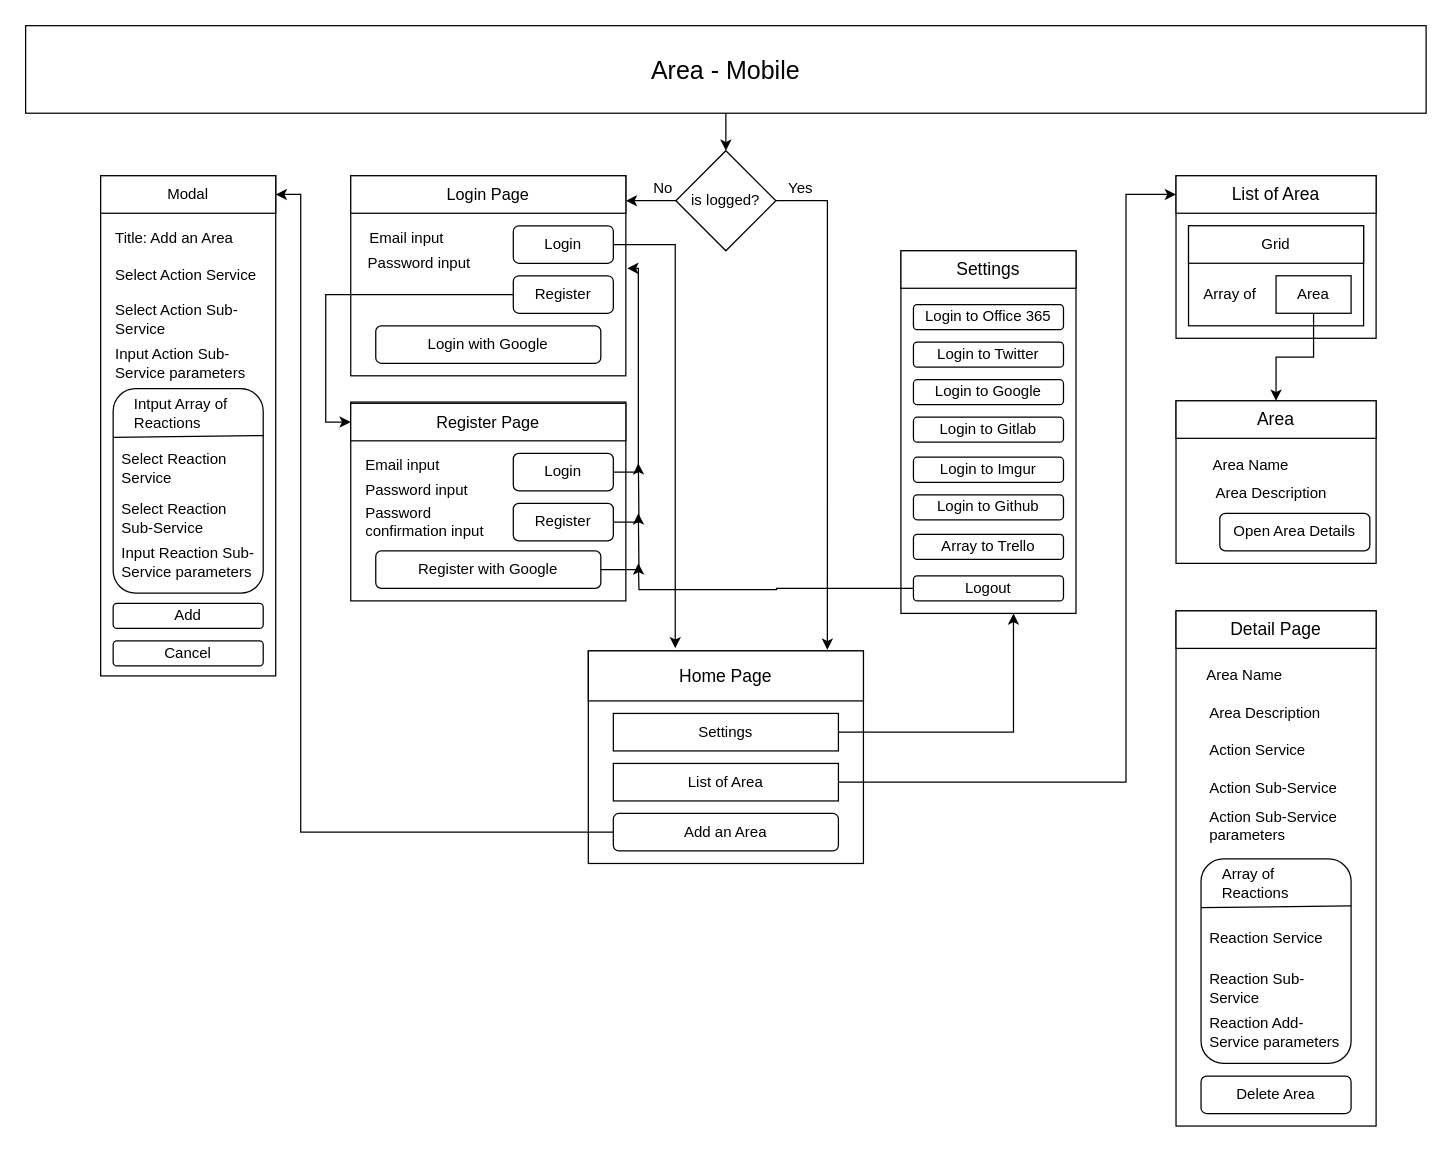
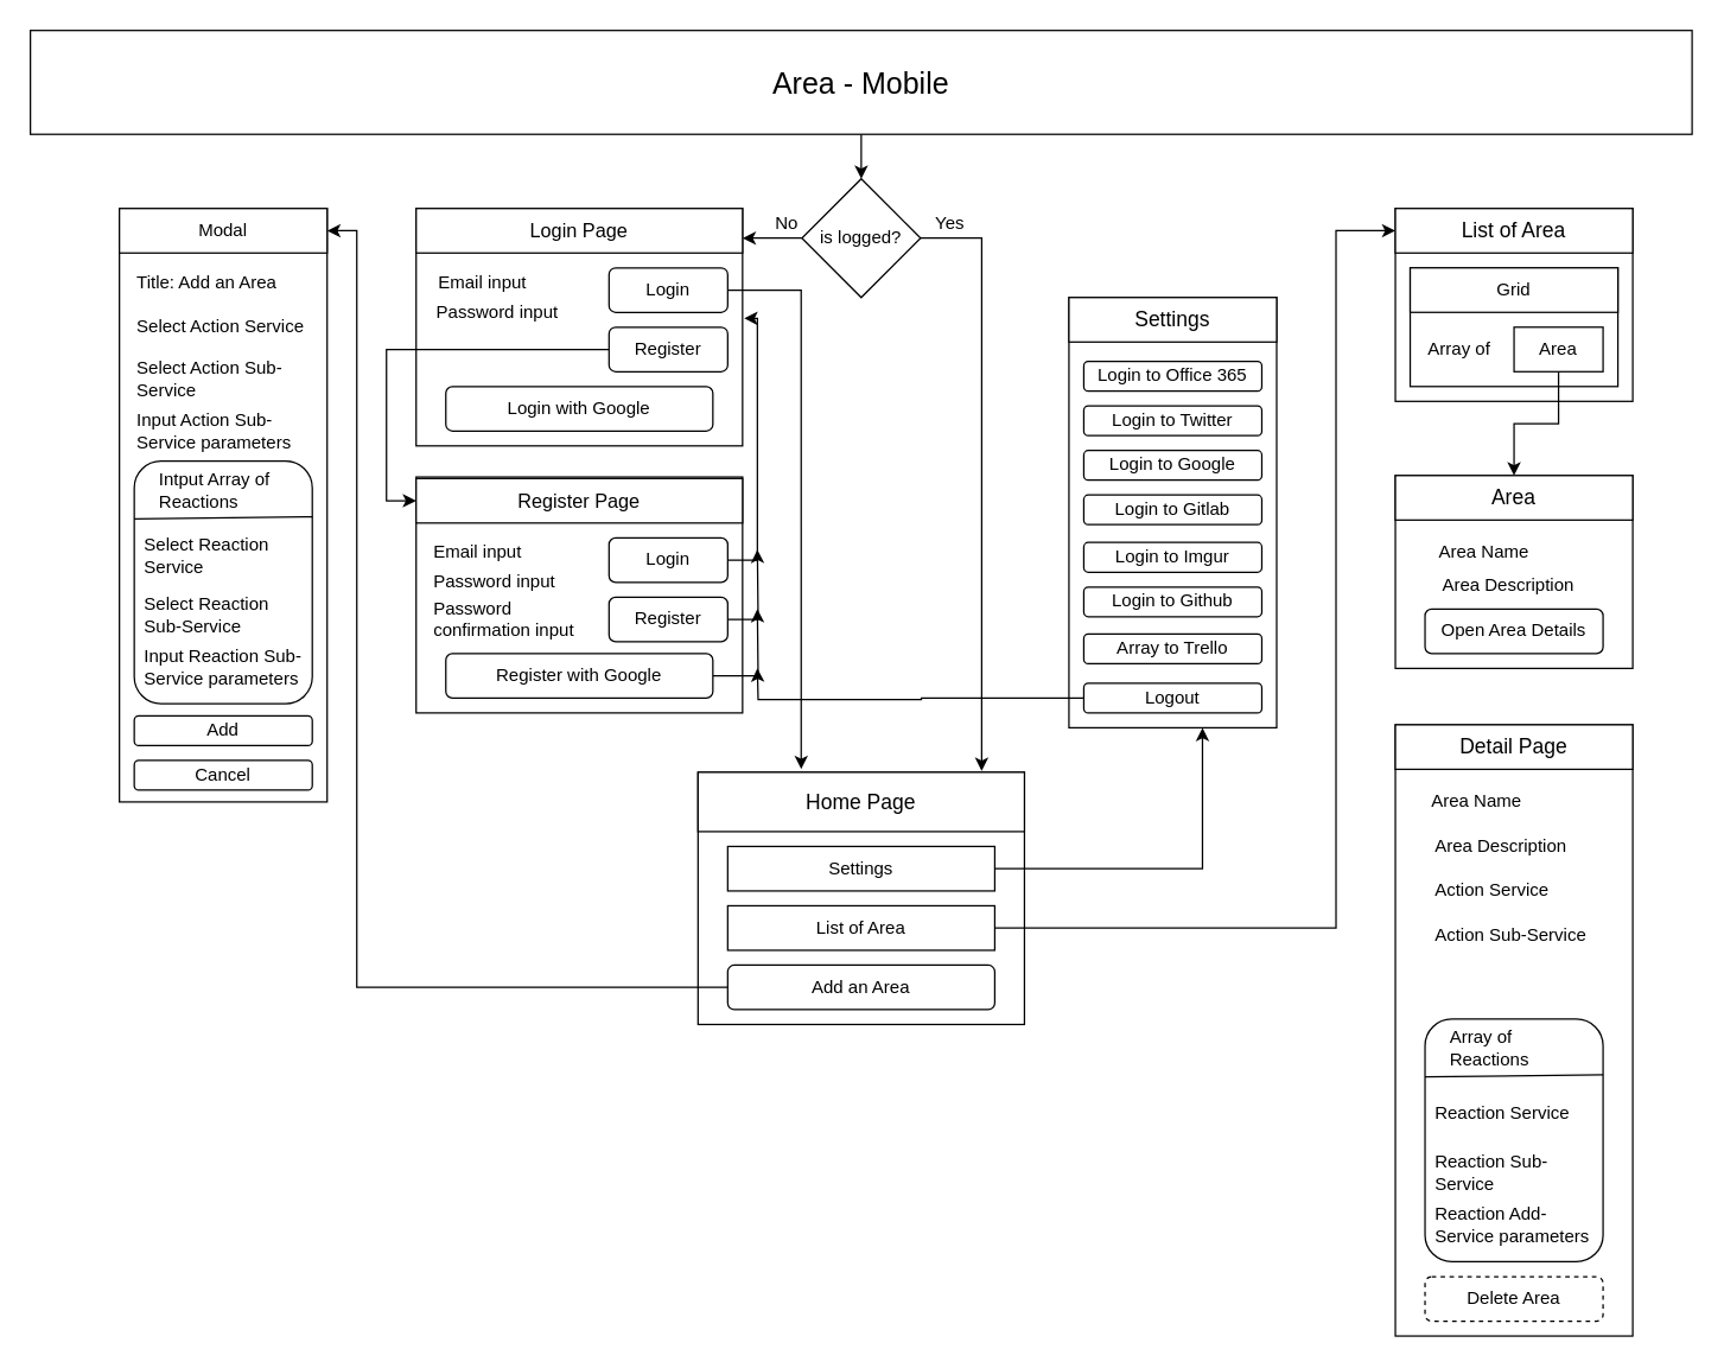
  <mxCell id="0" />
  <mxCell id="1" parent="0" />
  <mxCell id="2" style="edgeStyle=orthogonalEdgeStyle;rounded=0;orthogonalLoop=1;jettySize=auto;html=1;" parent="1" source="3" edge="1"><mxGeometry relative="1" as="geometry"><mxPoint y="120" as="targetPoint" x="580" /></mxGeometry></mxCell>
  <mxCell id="3" value="&lt;font style=&quot;font-size: 20px&quot;&gt;Area - Mobile&lt;/font&gt;" style="rounded=0;whiteSpace=wrap;html=1;" parent="1" vertex="1"><mxGeometry x="20" y="20" width="1120" height="70" as="geometry" /></mxCell>
  <mxCell id="4" style="edgeStyle=orthogonalEdgeStyle;rounded=0;orthogonalLoop=1;jettySize=auto;html=1;" parent="1" source="6" edge="1"><mxGeometry relative="1" as="geometry"><mxPoint x="500" y="160" as="targetPoint" /></mxGeometry></mxCell>
  <mxCell id="5" style="edgeStyle=orthogonalEdgeStyle;rounded=0;orthogonalLoop=1;jettySize=auto;html=1;exitX=1;exitY=0.5;exitDx=0;exitDy=0;entryX=0.869;entryY=-0.023;entryDx=0;entryDy=0;entryPerimeter=0;" parent="1" source="6" target="29" edge="1"><mxGeometry relative="1" as="geometry"><mxPoint x="660" y="510" as="targetPoint" /></mxGeometry></mxCell>
  <mxCell id="6" value="is logged?" style="rhombus;whiteSpace=wrap;html=1;" parent="1" vertex="1"><mxGeometry x="540" y="120" width="80" height="80" as="geometry" /></mxCell>
  <mxCell id="7" value="" style="rounded=0;whiteSpace=wrap;html=1;" parent="1" vertex="1"><mxGeometry x="280" y="140" width="220" height="160" as="geometry" /></mxCell>
  <mxCell id="8" value="&lt;font style=&quot;font-size: 13px&quot;&gt;Login Page&lt;/font&gt;" style="rounded=0;whiteSpace=wrap;html=1;" parent="1" vertex="1"><mxGeometry x="280" y="140" width="220" height="30" as="geometry" /></mxCell>
  <mxCell id="9" value="Email input" style="text;html=1;strokeColor=none;fillColor=none;align=center;verticalAlign=middle;whiteSpace=wrap;rounded=0;" parent="1" vertex="1"><mxGeometry x="290" y="180" width="70" height="20" as="geometry" /></mxCell>
  <mxCell id="10" value="Password input" style="text;html=1;strokeColor=none;fillColor=none;align=center;verticalAlign=middle;whiteSpace=wrap;rounded=0;" parent="1" vertex="1"><mxGeometry x="290" y="200" width="90" height="20" as="geometry" /></mxCell>
  <mxCell id="11" style="edgeStyle=orthogonalEdgeStyle;rounded=0;orthogonalLoop=1;jettySize=auto;html=1;exitX=1;exitY=0.5;exitDx=0;exitDy=0;entryX=0.316;entryY=-0.054;entryDx=0;entryDy=0;entryPerimeter=0;" parent="1" source="12" target="29" edge="1"><mxGeometry relative="1" as="geometry"><mxPoint x="540" y="400" as="targetPoint" /></mxGeometry></mxCell>
  <mxCell id="12" value="Login" style="rounded=1;whiteSpace=wrap;html=1;" parent="1" vertex="1"><mxGeometry x="410" y="180" width="80" height="30" as="geometry" /></mxCell>
  <mxCell id="13" style="edgeStyle=orthogonalEdgeStyle;rounded=0;orthogonalLoop=1;jettySize=auto;html=1;exitX=0;exitY=0.5;exitDx=0;exitDy=0;entryX=0;entryY=0.5;entryDx=0;entryDy=0;" parent="1" source="14" target="16" edge="1"><mxGeometry relative="1" as="geometry" /></mxCell>
  <mxCell id="14" value="Register" style="rounded=1;whiteSpace=wrap;html=1;" parent="1" vertex="1"><mxGeometry x="410" y="220" width="80" height="30" as="geometry" /></mxCell>
  <mxCell id="15" value="" style="rounded=0;whiteSpace=wrap;html=1;" parent="1" vertex="1"><mxGeometry x="280" y="321" width="220" height="159" as="geometry" /></mxCell>
  <mxCell id="16" value="&lt;font style=&quot;font-size: 13px&quot;&gt;Register Page&lt;/font&gt;" style="rounded=0;whiteSpace=wrap;html=1;" parent="1" vertex="1"><mxGeometry x="280" y="322" width="220" height="30" as="geometry" /></mxCell>
  <mxCell id="17" value="Email input" style="text;html=1;strokeColor=none;fillColor=none;align=left;verticalAlign=middle;whiteSpace=wrap;rounded=0;" parent="1" vertex="1"><mxGeometry x="290" y="362" width="70" height="20" as="geometry" /></mxCell>
  <mxCell id="18" value="Password input" style="text;html=1;strokeColor=none;fillColor=none;align=left;verticalAlign=middle;whiteSpace=wrap;rounded=0;" parent="1" vertex="1"><mxGeometry x="290" y="382" width="90" height="20" as="geometry" /></mxCell>
  <mxCell id="19" style="edgeStyle=orthogonalEdgeStyle;rounded=0;orthogonalLoop=1;jettySize=auto;html=1;exitX=1;exitY=0.5;exitDx=0;exitDy=0;entryX=1.005;entryY=0.463;entryDx=0;entryDy=0;entryPerimeter=0;" parent="1" source="20" target="7" edge="1"><mxGeometry relative="1" as="geometry"><Array as="points"><mxPoint x="510" y="377" /><mxPoint x="510" y="214" /></Array></mxGeometry></mxCell>
  <mxCell id="20" value="Login" style="rounded=1;whiteSpace=wrap;html=1;" parent="1" vertex="1"><mxGeometry x="410" y="362" width="80" height="30" as="geometry" /></mxCell>
  <mxCell id="21" style="edgeStyle=orthogonalEdgeStyle;rounded=0;orthogonalLoop=1;jettySize=auto;html=1;exitX=1;exitY=0.5;exitDx=0;exitDy=0;" parent="1" source="22" edge="1"><mxGeometry relative="1" as="geometry"><mxPoint x="510" y="370" as="targetPoint" /></mxGeometry></mxCell>
  <mxCell id="22" value="Register" style="rounded=1;whiteSpace=wrap;html=1;" parent="1" vertex="1"><mxGeometry x="410" y="402" width="80" height="30" as="geometry" /></mxCell>
  <mxCell id="23" value="Password confirmation input" style="text;html=1;strokeColor=none;fillColor=none;align=left;verticalAlign=middle;whiteSpace=wrap;rounded=0;" parent="1" vertex="1"><mxGeometry x="290" y="407" width="100" height="20" as="geometry" /></mxCell>
  <mxCell id="24" value="No" style="text;html=1;strokeColor=none;fillColor=none;align=center;verticalAlign=middle;whiteSpace=wrap;rounded=0;" parent="1" vertex="1"><mxGeometry x="510" y="140" width="40" height="20" as="geometry" /></mxCell>
  <mxCell id="25" value="Login with Google" style="rounded=1;whiteSpace=wrap;html=1;" parent="1" vertex="1"><mxGeometry x="300" y="260" width="180" height="30" as="geometry" /></mxCell>
  <mxCell id="26" style="edgeStyle=orthogonalEdgeStyle;rounded=0;orthogonalLoop=1;jettySize=auto;html=1;exitX=1;exitY=0.5;exitDx=0;exitDy=0;" parent="1" source="27" edge="1"><mxGeometry relative="1" as="geometry"><mxPoint x="510" y="410" as="targetPoint" /></mxGeometry></mxCell>
  <mxCell id="27" value="Register with Google" style="rounded=1;whiteSpace=wrap;html=1;" parent="1" vertex="1"><mxGeometry x="300" y="440" width="180" height="30" as="geometry" /></mxCell>
  <mxCell id="28" value="" style="rounded=0;whiteSpace=wrap;html=1;align=left;" parent="1" vertex="1"><mxGeometry x="470" y="520" width="220" height="170" as="geometry" /></mxCell>
  <mxCell id="29" value="&lt;font style=&quot;font-size: 14px&quot;&gt;Home Page&lt;/font&gt;" style="rounded=0;whiteSpace=wrap;html=1;align=center;" parent="1" vertex="1"><mxGeometry x="470" y="520" width="220" height="40" as="geometry" /></mxCell>
  <mxCell id="30" style="edgeStyle=orthogonalEdgeStyle;rounded=0;orthogonalLoop=1;jettySize=auto;html=1;exitX=1;exitY=0.5;exitDx=0;exitDy=0;" parent="1" source="31" target="35" edge="1"><mxGeometry relative="1" as="geometry"><mxPoint x="800" y="530" as="targetPoint" /><Array as="points"><mxPoint x="810" y="585" /></Array></mxGeometry></mxCell>
  <mxCell id="31" value="Settings" style="rounded=0;whiteSpace=wrap;html=1;align=center;" parent="1" vertex="1"><mxGeometry x="490" y="570" width="180" height="30" as="geometry" /></mxCell>
  <mxCell id="32" style="edgeStyle=orthogonalEdgeStyle;rounded=0;orthogonalLoop=1;jettySize=auto;html=1;exitX=1;exitY=0.5;exitDx=0;exitDy=0;entryX=0;entryY=0.5;entryDx=0;entryDy=0;" parent="1" source="33" target="50" edge="1"><mxGeometry relative="1" as="geometry"><mxPoint x="900" y="155" as="targetPoint" /><Array as="points"><mxPoint x="900" y="625" /><mxPoint x="900" y="155" /></Array></mxGeometry></mxCell>
  <mxCell id="33" value="List of Area" style="rounded=0;whiteSpace=wrap;html=1;align=center;" parent="1" vertex="1"><mxGeometry x="490" y="610" width="180" height="30" as="geometry" /></mxCell>
  <mxCell id="34" value="Yes" style="text;html=1;strokeColor=none;fillColor=none;align=center;verticalAlign=middle;whiteSpace=wrap;rounded=0;" parent="1" vertex="1"><mxGeometry x="620" y="140" width="40" height="20" as="geometry" /></mxCell>
  <mxCell id="35" value="" style="rounded=0;whiteSpace=wrap;html=1;align=left;" parent="1" vertex="1"><mxGeometry x="720" y="200" width="140" height="290" as="geometry" /></mxCell>
  <mxCell id="36" value="&lt;font style=&quot;font-size: 14px&quot;&gt;Settings&lt;/font&gt;" style="rounded=0;whiteSpace=wrap;html=1;align=center;" parent="1" vertex="1"><mxGeometry x="720" y="200" width="140" height="30" as="geometry" /></mxCell>
  <mxCell id="37" style="edgeStyle=orthogonalEdgeStyle;rounded=0;orthogonalLoop=1;jettySize=auto;html=1;exitX=0;exitY=0.5;exitDx=0;exitDy=0;" parent="1" source="38" edge="1"><mxGeometry relative="1" as="geometry"><mxPoint x="510" y="450" as="targetPoint" /></mxGeometry></mxCell>
  <mxCell id="38" value="Logout" style="rounded=1;whiteSpace=wrap;html=1;align=center;" parent="1" vertex="1"><mxGeometry x="730" y="460" width="120" height="20" as="geometry" /></mxCell>
  <mxCell id="39" style="edgeStyle=orthogonalEdgeStyle;rounded=0;orthogonalLoop=1;jettySize=auto;html=1;exitX=0;exitY=0.5;exitDx=0;exitDy=0;entryX=1;entryY=0.5;entryDx=0;entryDy=0;" parent="1" source="40" target="42" edge="1"><mxGeometry relative="1" as="geometry"><mxPoint x="220" y="190" as="targetPoint" /><Array as="points"><mxPoint x="240" y="665" /><mxPoint x="240" y="155" /></Array></mxGeometry></mxCell>
  <mxCell id="40" value="Add an Area" style="rounded=1;whiteSpace=wrap;html=1;align=center;" parent="1" vertex="1"><mxGeometry x="490" y="650" width="180" height="30" as="geometry" /></mxCell>
  <mxCell id="41" value="" style="rounded=0;whiteSpace=wrap;html=1;align=center;" parent="1" vertex="1"><mxGeometry x="80" y="140" width="140" height="400" as="geometry" /></mxCell>
  <mxCell id="42" value="Modal" style="rounded=0;whiteSpace=wrap;html=1;align=center;" parent="1" vertex="1"><mxGeometry x="80" y="140" width="140" height="30" as="geometry" /></mxCell>
  <mxCell id="43" value="Title: Add an Area" style="text;html=1;strokeColor=none;fillColor=none;align=left;verticalAlign=middle;whiteSpace=wrap;rounded=0;" parent="1" vertex="1"><mxGeometry x="90" y="180" width="120" height="20" as="geometry" /></mxCell>
  <mxCell id="44" value="Select Action Service" style="text;html=1;strokeColor=none;fillColor=none;align=left;verticalAlign=middle;whiteSpace=wrap;rounded=0;" parent="1" vertex="1"><mxGeometry x="90" y="210" width="120" height="20" as="geometry" /></mxCell>
  <mxCell id="45" value="Select Action Sub-Service" style="text;html=1;strokeColor=none;fillColor=none;align=left;verticalAlign=middle;whiteSpace=wrap;rounded=0;" parent="1" vertex="1"><mxGeometry x="90" y="245" width="120" height="20" as="geometry" /></mxCell>
  <mxCell id="46" value="Input Action Sub-Service parameters" style="text;html=1;strokeColor=none;fillColor=none;align=left;verticalAlign=middle;whiteSpace=wrap;rounded=0;" parent="1" vertex="1"><mxGeometry x="90" y="280" width="120" height="20" as="geometry" /></mxCell>
  <mxCell id="47" value="Add" style="rounded=1;whiteSpace=wrap;html=1;align=center;" parent="1" vertex="1"><mxGeometry x="90" y="482" width="120" height="20" as="geometry" /></mxCell>
  <mxCell id="48" value="Cancel" style="rounded=1;whiteSpace=wrap;html=1;align=center;" parent="1" vertex="1"><mxGeometry x="90" y="512" width="120" height="20" as="geometry" /></mxCell>
  <mxCell id="49" value="" style="rounded=0;whiteSpace=wrap;html=1;align=left;" parent="1" vertex="1"><mxGeometry x="940" y="140" width="160" height="130" as="geometry" /></mxCell>
  <mxCell id="50" value="&lt;span&gt;&lt;font style=&quot;font-size: 14px&quot;&gt;List of Area&lt;/font&gt;&lt;/span&gt;" style="rounded=0;whiteSpace=wrap;html=1;align=center;" parent="1" vertex="1"><mxGeometry x="940" y="140" width="160" height="30" as="geometry" /></mxCell>
  <mxCell id="51" value="" style="rounded=0;whiteSpace=wrap;html=1;align=left;" parent="1" vertex="1"><mxGeometry x="950" y="180" width="140" height="80" as="geometry" /></mxCell>
  <mxCell id="52" value="Grid" style="rounded=0;whiteSpace=wrap;html=1;align=center;" parent="1" vertex="1"><mxGeometry x="950" y="180" width="140" height="30" as="geometry" /></mxCell>
  <mxCell id="53" value="Array of&amp;nbsp;" style="text;html=1;strokeColor=none;fillColor=none;align=center;verticalAlign=middle;whiteSpace=wrap;rounded=0;" parent="1" vertex="1"><mxGeometry x="960" y="225" width="50" height="20" as="geometry" /></mxCell>
  <mxCell id="54" style="edgeStyle=orthogonalEdgeStyle;rounded=0;orthogonalLoop=1;jettySize=auto;html=1;exitX=0.5;exitY=1;exitDx=0;exitDy=0;entryX=0.5;entryY=0;entryDx=0;entryDy=0;" parent="1" source="55" target="57" edge="1"><mxGeometry relative="1" as="geometry" /></mxCell>
  <mxCell id="55" value="Area" style="rounded=0;whiteSpace=wrap;html=1;align=center;" parent="1" vertex="1"><mxGeometry x="1020" y="220" width="60" height="30" as="geometry" /></mxCell>
  <mxCell id="56" value="" style="rounded=0;whiteSpace=wrap;html=1;align=center;" parent="1" vertex="1"><mxGeometry x="940" y="320" width="160" height="130" as="geometry" /></mxCell>
  <mxCell id="57" value="&lt;font style=&quot;font-size: 14px&quot;&gt;Area&lt;/font&gt;" style="rounded=0;whiteSpace=wrap;html=1;align=center;" parent="1" vertex="1"><mxGeometry x="940" y="320" width="160" height="30" as="geometry" /></mxCell>
  <mxCell id="58" value="Area Name" style="text;html=1;strokeColor=none;fillColor=none;align=center;verticalAlign=middle;whiteSpace=wrap;rounded=0;" parent="1" vertex="1"><mxGeometry x="940" y="362" width="120" height="20" as="geometry" /></mxCell>
- <mxCell id="59" value="Open Area Details" style="rounded=1;whiteSpace=wrap;html=1;align=center;" parent="1" vertex="1"><mxGeometry x="975" y="410" width="120" height="30" as="geometry" /></mxCell>
+ <mxCell id="59" value="Open Area Details" style="rounded=1;whiteSpace=wrap;html=1;align=center;" parent="1" vertex="1"><mxGeometry x="960" y="410" width="120" height="30" as="geometry" /></mxCell>
  <mxCell id="60" value="" style="rounded=1;whiteSpace=wrap;html=1;" parent="1" vertex="1"><mxGeometry x="90" y="310.25" width="120" height="163.5" as="geometry" /></mxCell>
  <mxCell id="61" value="&lt;span style=&quot;text-align: center&quot;&gt;Area Description&lt;/span&gt;" style="text;html=1;strokeColor=none;fillColor=none;align=left;verticalAlign=middle;whiteSpace=wrap;rounded=0;" parent="1" vertex="1"><mxGeometry x="970" y="383.75" width="120" height="20" as="geometry" /></mxCell>
  <mxCell id="62" value="Intput Array of Reactions" style="text;html=1;strokeColor=none;fillColor=none;align=left;verticalAlign=middle;whiteSpace=wrap;rounded=0;" parent="1" vertex="1"><mxGeometry x="105" y="320.25" width="90" height="20" as="geometry" /></mxCell>
  <mxCell id="63" value="" style="endArrow=none;html=1;" parent="1" edge="1"><mxGeometry width="50" height="50" relative="1" as="geometry"><mxPoint x="90" y="349.25" as="sourcePoint" /><mxPoint x="210" y="347.75" as="targetPoint" /></mxGeometry></mxCell>
  <mxCell id="64" value="Select Reaction Service" style="text;html=1;strokeColor=none;fillColor=none;align=left;verticalAlign=middle;whiteSpace=wrap;rounded=0;" parent="1" vertex="1"><mxGeometry x="95" y="363.75" width="105" height="20" as="geometry" /></mxCell>
  <mxCell id="65" value="Select Reaction Sub-Service" style="text;html=1;strokeColor=none;fillColor=none;align=left;verticalAlign=middle;whiteSpace=wrap;rounded=0;" parent="1" vertex="1"><mxGeometry x="95" y="403.75" width="110" height="20" as="geometry" /></mxCell>
  <mxCell id="66" value="Input Reaction Sub-Service parameters" style="text;html=1;strokeColor=none;fillColor=none;align=left;verticalAlign=middle;whiteSpace=wrap;rounded=0;" parent="1" vertex="1"><mxGeometry x="95" y="438.75" width="110" height="20" as="geometry" /></mxCell>
  <mxCell id="67" value="" style="rounded=0;whiteSpace=wrap;html=1;align=center;" parent="1" vertex="1"><mxGeometry x="940" y="488" width="160" height="412" as="geometry" /></mxCell>
  <mxCell id="68" value="&lt;font style=&quot;font-size: 14px&quot;&gt;Detail Page&lt;/font&gt;" style="rounded=0;whiteSpace=wrap;html=1;align=center;" parent="1" vertex="1"><mxGeometry x="940" y="488" width="160" height="30" as="geometry" /></mxCell>
  <mxCell id="69" value="Area Name" style="text;html=1;strokeColor=none;fillColor=none;align=center;verticalAlign=middle;whiteSpace=wrap;rounded=0;" parent="1" vertex="1"><mxGeometry x="935" y="530" width="120" height="20" as="geometry" /></mxCell>
- <mxCell id="70" value="Delete Area" style="rounded=1;whiteSpace=wrap;html=1;align=center;" parent="1" vertex="1"><mxGeometry x="960" y="860" width="120" height="30" as="geometry" /></mxCell>
+ <mxCell id="70" value="Delete Area" style="rounded=1;whiteSpace=wrap;html=1;align=center;dashed=1;" parent="1" vertex="1"><mxGeometry x="960" y="860" width="120" height="30" as="geometry" /></mxCell>
  <mxCell id="71" value="&lt;span style=&quot;text-align: center&quot;&gt;Area Description&lt;/span&gt;" style="text;html=1;strokeColor=none;fillColor=none;align=left;verticalAlign=middle;whiteSpace=wrap;rounded=0;" parent="1" vertex="1"><mxGeometry x="965" y="560" width="95" height="20" as="geometry" /></mxCell>
  <mxCell id="72" value="Action Service" style="text;html=1;strokeColor=none;fillColor=none;align=left;verticalAlign=middle;whiteSpace=wrap;rounded=0;" parent="1" vertex="1"><mxGeometry x="965" y="590" width="90" height="20" as="geometry" /></mxCell>
  <mxCell id="73" value="Action Sub-Service" style="text;html=1;strokeColor=none;fillColor=none;align=left;verticalAlign=middle;whiteSpace=wrap;rounded=0;" parent="1" vertex="1"><mxGeometry x="965" y="620" width="120" height="20" as="geometry" /></mxCell>
- <mxCell id="74" value="Action Sub-Service parameters" style="text;html=1;strokeColor=none;fillColor=none;align=left;verticalAlign=middle;whiteSpace=wrap;rounded=0;" parent="1" vertex="1"><mxGeometry x="965" y="650" width="120" height="20" as="geometry" /></mxCell>
  <mxCell id="75" value="" style="rounded=1;whiteSpace=wrap;html=1;" parent="1" vertex="1"><mxGeometry x="960" y="686.38" width="120" height="163.5" as="geometry" /></mxCell>
  <mxCell id="76" value="Array of Reactions" style="text;html=1;strokeColor=none;fillColor=none;align=left;verticalAlign=middle;whiteSpace=wrap;rounded=0;" parent="1" vertex="1"><mxGeometry x="975" y="696.38" width="90" height="20" as="geometry" /></mxCell>
  <mxCell id="77" value="" style="endArrow=none;html=1;" parent="1" edge="1"><mxGeometry width="50" height="50" relative="1" as="geometry"><mxPoint x="960" y="725.38" as="sourcePoint" /><mxPoint x="1080" y="723.88" as="targetPoint" /></mxGeometry></mxCell>
  <mxCell id="78" value="Reaction Service" style="text;html=1;strokeColor=none;fillColor=none;align=left;verticalAlign=middle;whiteSpace=wrap;rounded=0;" parent="1" vertex="1"><mxGeometry x="965" y="739.88" width="105" height="20" as="geometry" /></mxCell>
  <mxCell id="79" value="Reaction Sub-Service" style="text;html=1;strokeColor=none;fillColor=none;align=left;verticalAlign=middle;whiteSpace=wrap;rounded=0;" parent="1" vertex="1"><mxGeometry x="965" y="779.88" width="110" height="20" as="geometry" /></mxCell>
  <mxCell id="80" value="Reaction Add-Service parameters" style="text;html=1;strokeColor=none;fillColor=none;align=left;verticalAlign=middle;whiteSpace=wrap;rounded=0;" parent="1" vertex="1"><mxGeometry x="965" y="814.88" width="110" height="20" as="geometry" /></mxCell>
  <mxCell id="81" value="Login to Office 365" style="rounded=1;whiteSpace=wrap;html=1;align=center;" parent="1" vertex="1"><mxGeometry x="730" y="243.13" width="120" height="20" as="geometry" /></mxCell>
  <mxCell id="82" value="Login to Twitter" style="rounded=1;whiteSpace=wrap;html=1;align=center;" parent="1" vertex="1"><mxGeometry x="730" y="273.13" width="120" height="20" as="geometry" /></mxCell>
  <mxCell id="83" value="Login to Google" style="rounded=1;whiteSpace=wrap;html=1;align=center;" parent="1" vertex="1"><mxGeometry x="730" y="303.13" width="120" height="20" as="geometry" /></mxCell>
  <mxCell id="84" value="Login to Gitlab" style="rounded=1;whiteSpace=wrap;html=1;align=center;" parent="1" vertex="1"><mxGeometry x="730" y="333.13" width="120" height="20" as="geometry" /></mxCell>
  <mxCell id="85" value="Login to Imgur" style="rounded=1;whiteSpace=wrap;html=1;align=center;" parent="1" vertex="1"><mxGeometry x="730" y="365.13" width="120" height="20" as="geometry" /></mxCell>
  <mxCell id="86" value="Login to Github" style="rounded=1;whiteSpace=wrap;html=1;align=center;" parent="1" vertex="1"><mxGeometry x="730" y="395.13" width="120" height="20" as="geometry" /></mxCell>
  <mxCell id="87" value="Array to Trello" style="rounded=1;whiteSpace=wrap;html=1;align=center;" parent="1" vertex="1"><mxGeometry x="730" y="426.88" width="120" height="20" as="geometry" /></mxCell>
